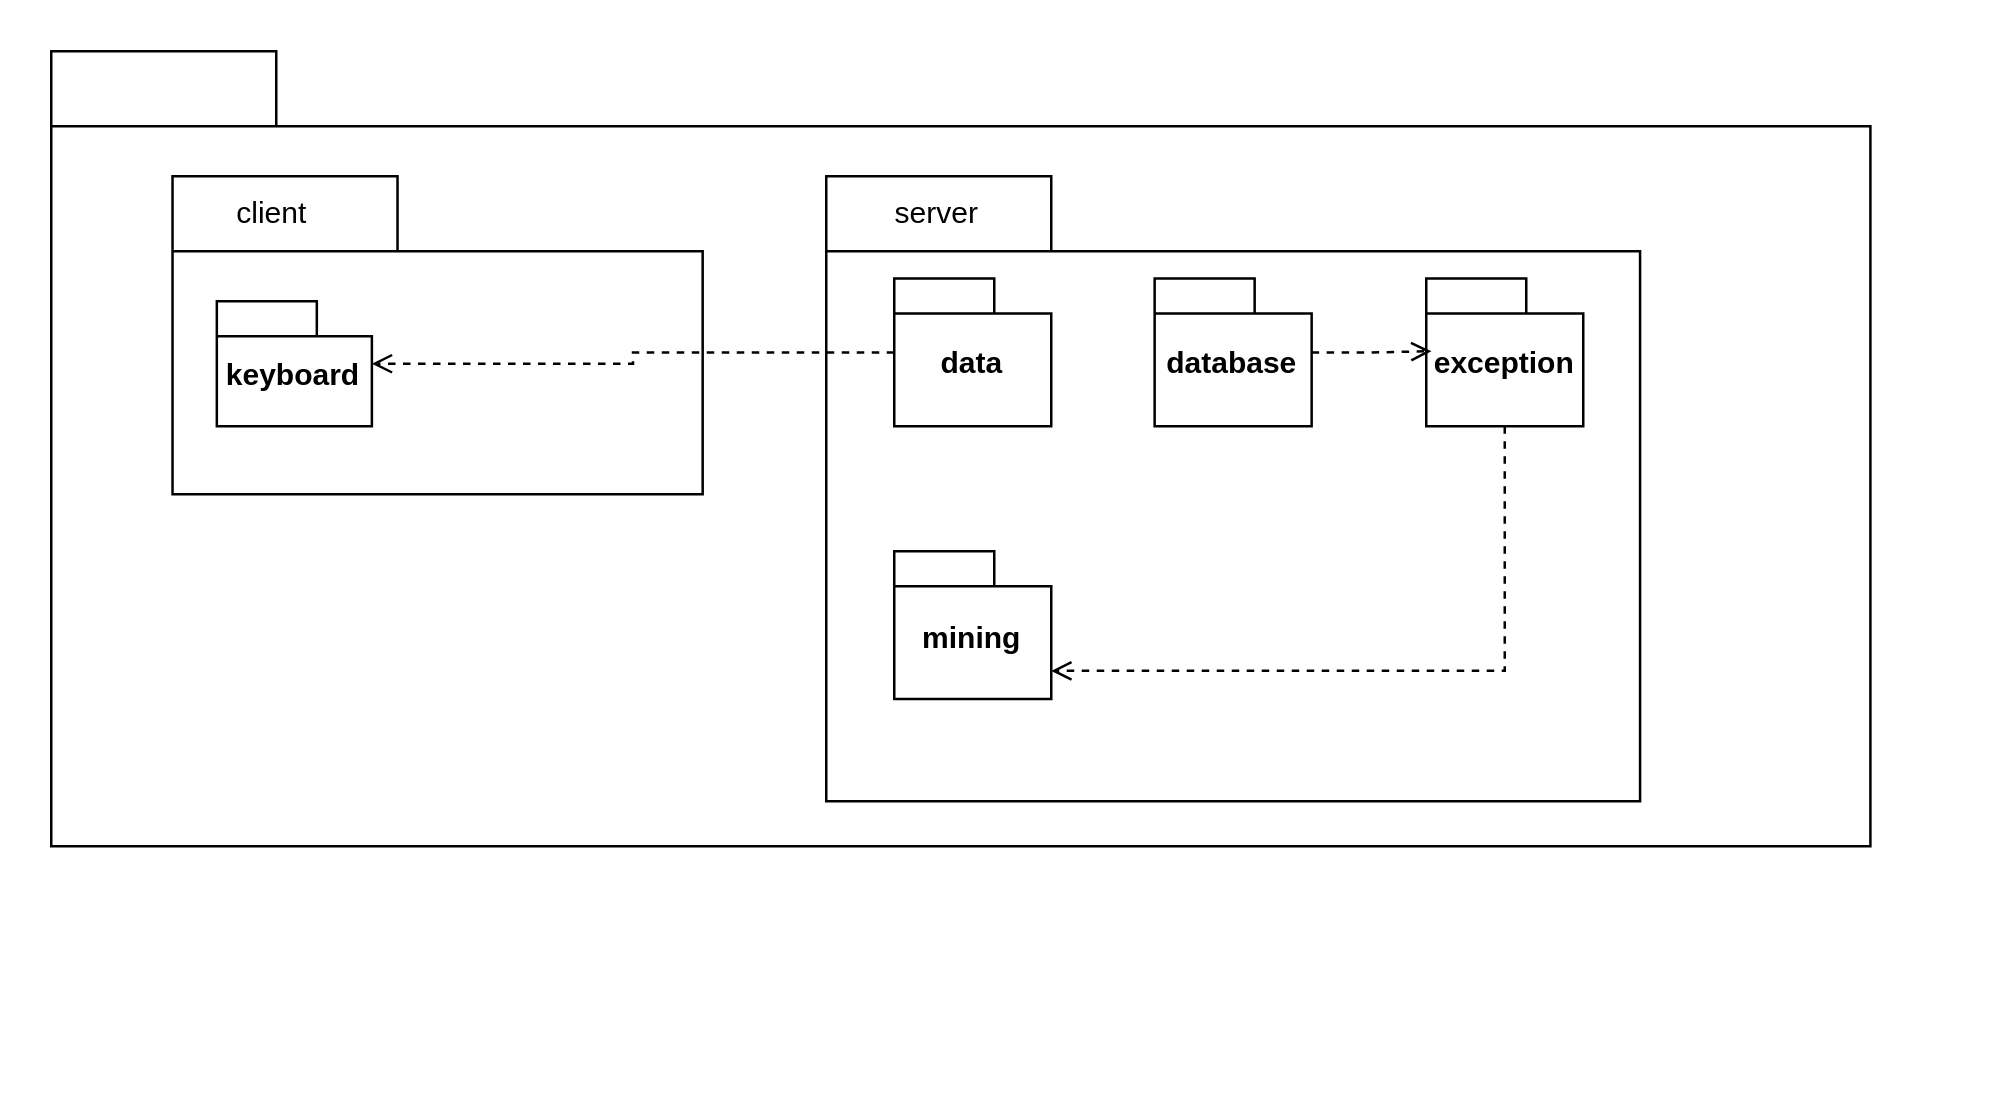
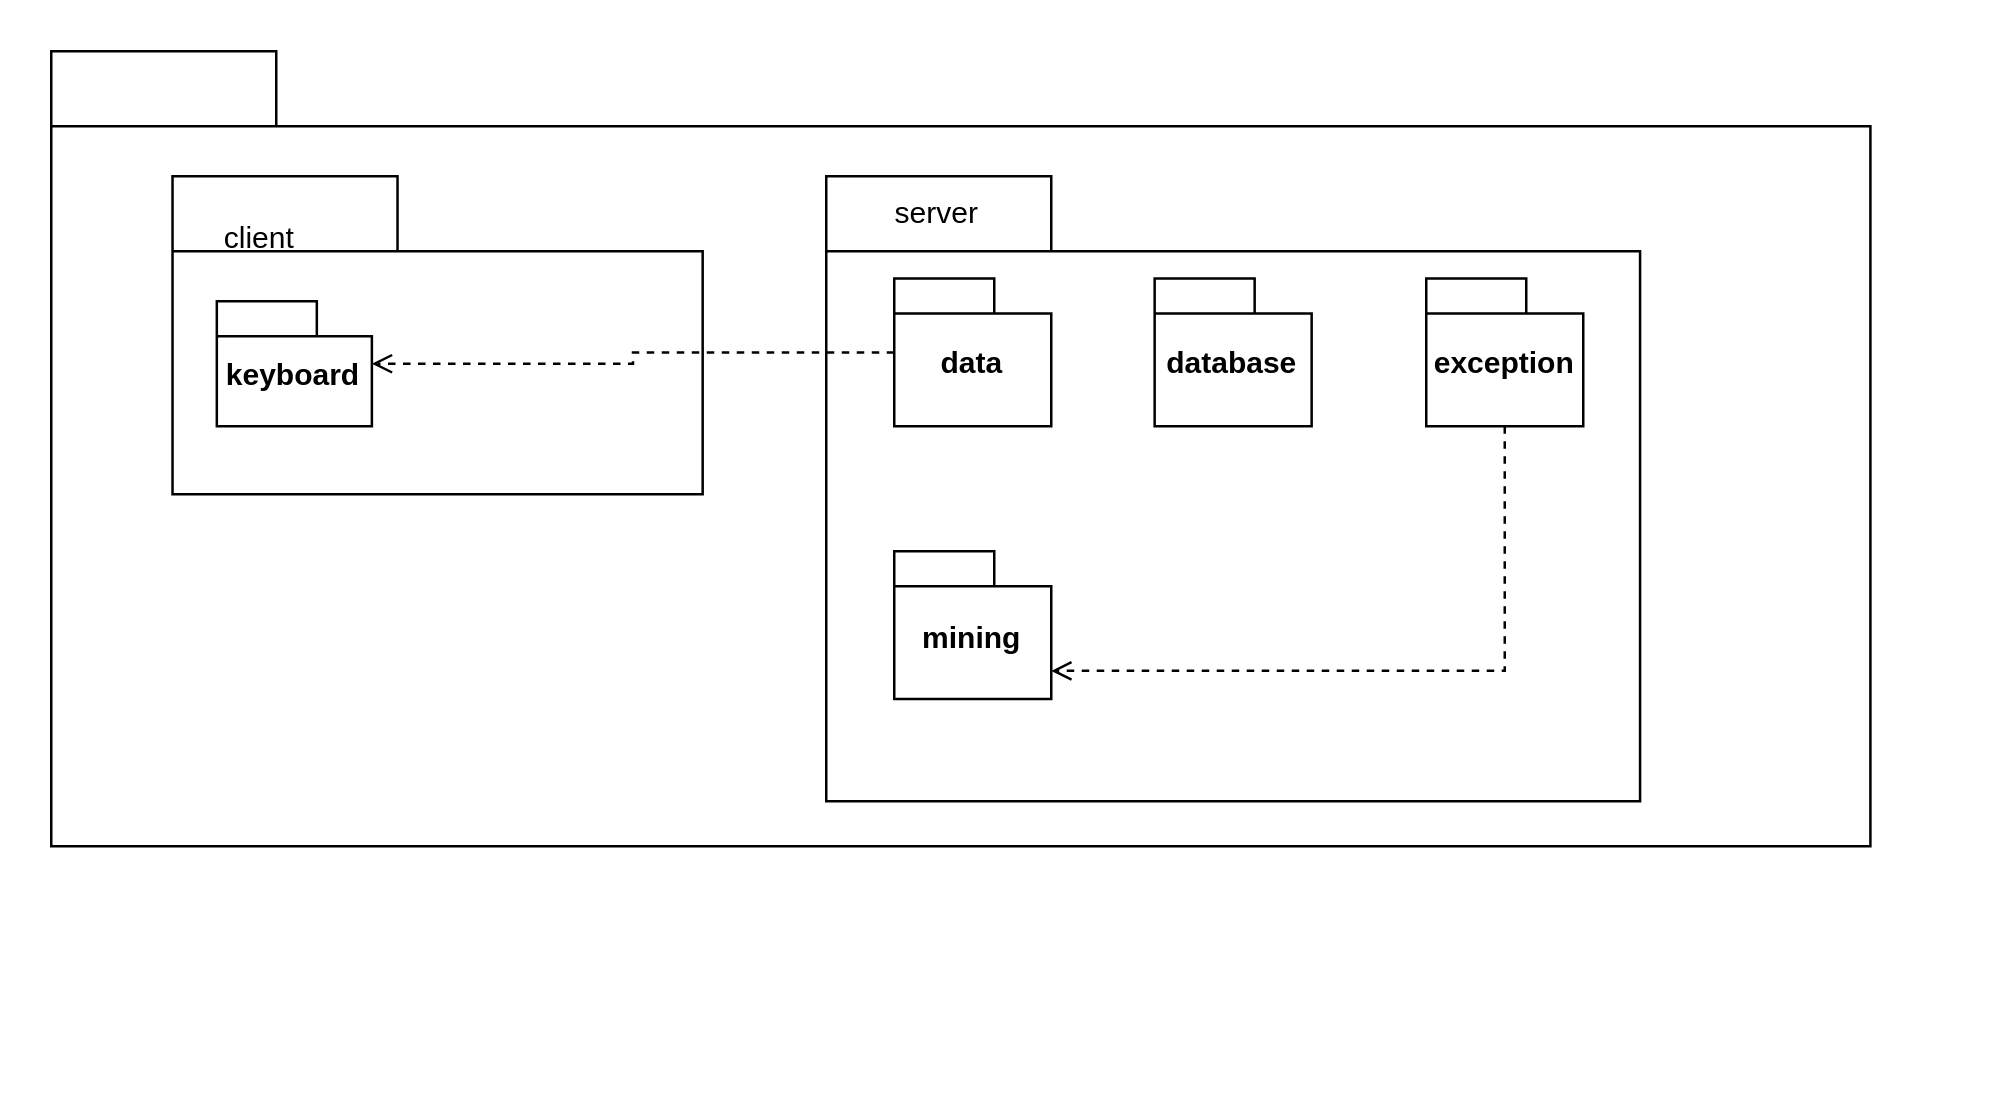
  <mxCell id="0" />
  <mxCell id="1" parent="0" />
  <mxCell id="2" value="" style="group" vertex="1" connectable="0" parent="1"><mxGeometry x="20" y="20" width="760" height="400" as="geometry" /></mxCell>
  <mxCell id="3" value="" style="shape=folder;fontStyle=1;spacingTop=10;tabWidth=90;tabHeight=30;tabPosition=left;html=1;whiteSpace=wrap;" vertex="1" parent="2"><mxGeometry width="727.66" height="317.949" as="geometry" /></mxCell>
  <mxCell id="4" value="" style="group" vertex="1" connectable="0" parent="2"><mxGeometry x="48.51" y="50" width="221.49" height="160" as="geometry" /></mxCell>
  <mxCell id="5" value="" style="shape=folder;fontStyle=1;spacingTop=10;tabWidth=90;tabHeight=30;tabPosition=left;html=1;whiteSpace=wrap;" vertex="1" parent="4"><mxGeometry width="212.065" height="127.179" as="geometry" /></mxCell>
- <mxCell id="6" value="client" style="text;html=1;align=center;verticalAlign=middle;resizable=0;points=[];autosize=1;strokeColor=none;fillColor=none;" vertex="1" parent="4"><mxGeometry x="9.142" width="60" height="30" as="geometry" /></mxCell>
+ <mxCell id="6" value="client" style="text;html=1;align=center;verticalAlign=middle;resizable=0;points=[];autosize=1;strokeColor=none;fillColor=none;" vertex="1" parent="4"><mxGeometry x="4.142" y="10" width="60" height="30" as="geometry" /></mxCell>
  <mxCell id="7" value="keyboard" style="shape=folder;fontStyle=1;spacingTop=10;tabWidth=40;tabHeight=14;tabPosition=left;html=1;whiteSpace=wrap;" vertex="1" parent="4"><mxGeometry x="17.719" y="50" width="62.017" height="50" as="geometry" /></mxCell>
  <mxCell id="8" value="" style="group" vertex="1" connectable="0" parent="2"><mxGeometry x="310" y="50" width="340" height="250" as="geometry" /></mxCell>
  <mxCell id="9" value="" style="shape=folder;fontStyle=1;spacingTop=10;tabWidth=90;tabHeight=30;tabPosition=left;html=1;whiteSpace=wrap;" vertex="1" parent="8"><mxGeometry width="325.53" height="250" as="geometry" /></mxCell>
  <mxCell id="10" value="server" style="text;html=1;align=center;verticalAlign=middle;resizable=0;points=[];autosize=1;strokeColor=none;fillColor=none;" vertex="1" parent="8"><mxGeometry x="14.034" width="60" height="30" as="geometry" /></mxCell>
  <mxCell id="11" value="data" style="shape=folder;fontStyle=1;spacingTop=10;tabWidth=40;tabHeight=14;tabPosition=left;html=1;whiteSpace=wrap;" vertex="1" parent="8"><mxGeometry x="27.2" y="40.88" width="62.8" height="59.13" as="geometry" /></mxCell>
  <mxCell id="12" value="database" style="shape=folder;fontStyle=1;spacingTop=10;tabWidth=40;tabHeight=14;tabPosition=left;html=1;whiteSpace=wrap;" vertex="1" parent="8"><mxGeometry x="131.36" y="40.88" width="62.8" height="59.13" as="geometry" /></mxCell>
  <mxCell id="13" value="exception" style="shape=folder;fontStyle=1;spacingTop=10;tabWidth=40;tabHeight=14;tabPosition=left;html=1;whiteSpace=wrap;" vertex="1" parent="8"><mxGeometry x="240" y="40.88" width="62.8" height="59.13" as="geometry" /></mxCell>
  <mxCell id="14" value="mining" style="shape=folder;fontStyle=1;spacingTop=10;tabWidth=40;tabHeight=14;tabPosition=left;html=1;whiteSpace=wrap;" vertex="1" parent="8"><mxGeometry x="27.2" y="150" width="62.8" height="59.13" as="geometry" /></mxCell>
  <mxCell id="15" style="edgeStyle=orthogonalEdgeStyle;rounded=0;orthogonalLoop=1;jettySize=auto;html=1;dashed=1;endArrow=open;endFill=0;" edge="1" parent="8" source="11" target="7"><mxGeometry relative="1" as="geometry" /></mxCell>
- <mxCell id="16" style="edgeStyle=orthogonalEdgeStyle;rounded=0;orthogonalLoop=1;jettySize=auto;html=1;entryX=0.033;entryY=0.492;entryDx=0;entryDy=0;entryPerimeter=0;dashed=1;endArrow=open;endFill=0;" edge="1" parent="8" source="12" target="13"><mxGeometry relative="1" as="geometry" /></mxCell>
  <mxCell id="17" style="edgeStyle=orthogonalEdgeStyle;rounded=0;orthogonalLoop=1;jettySize=auto;html=1;entryX=0;entryY=0;entryDx=62.8;entryDy=47.848;entryPerimeter=0;exitX=0.5;exitY=1;exitDx=0;exitDy=0;exitPerimeter=0;dashed=1;endArrow=open;endFill=0;" edge="1" parent="8" source="13" target="14"><mxGeometry relative="1" as="geometry" /></mxCell>
